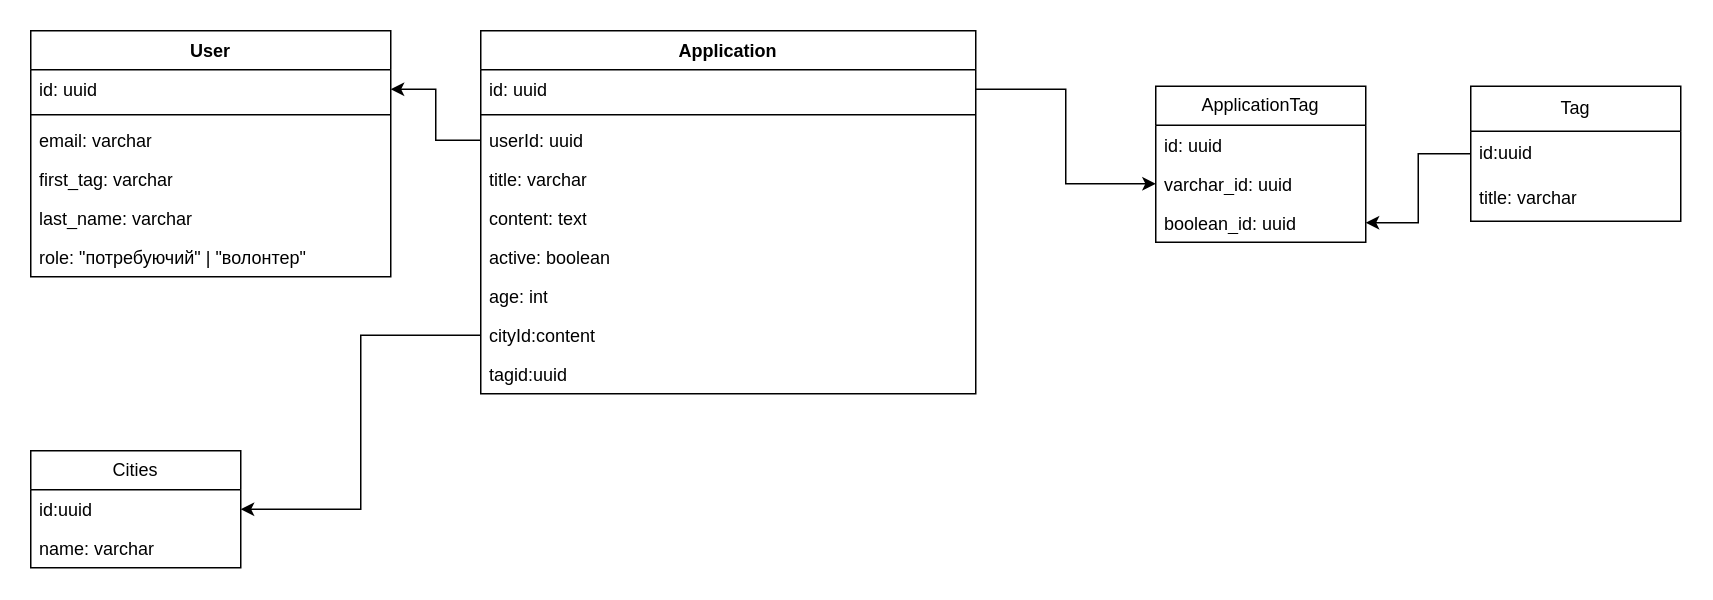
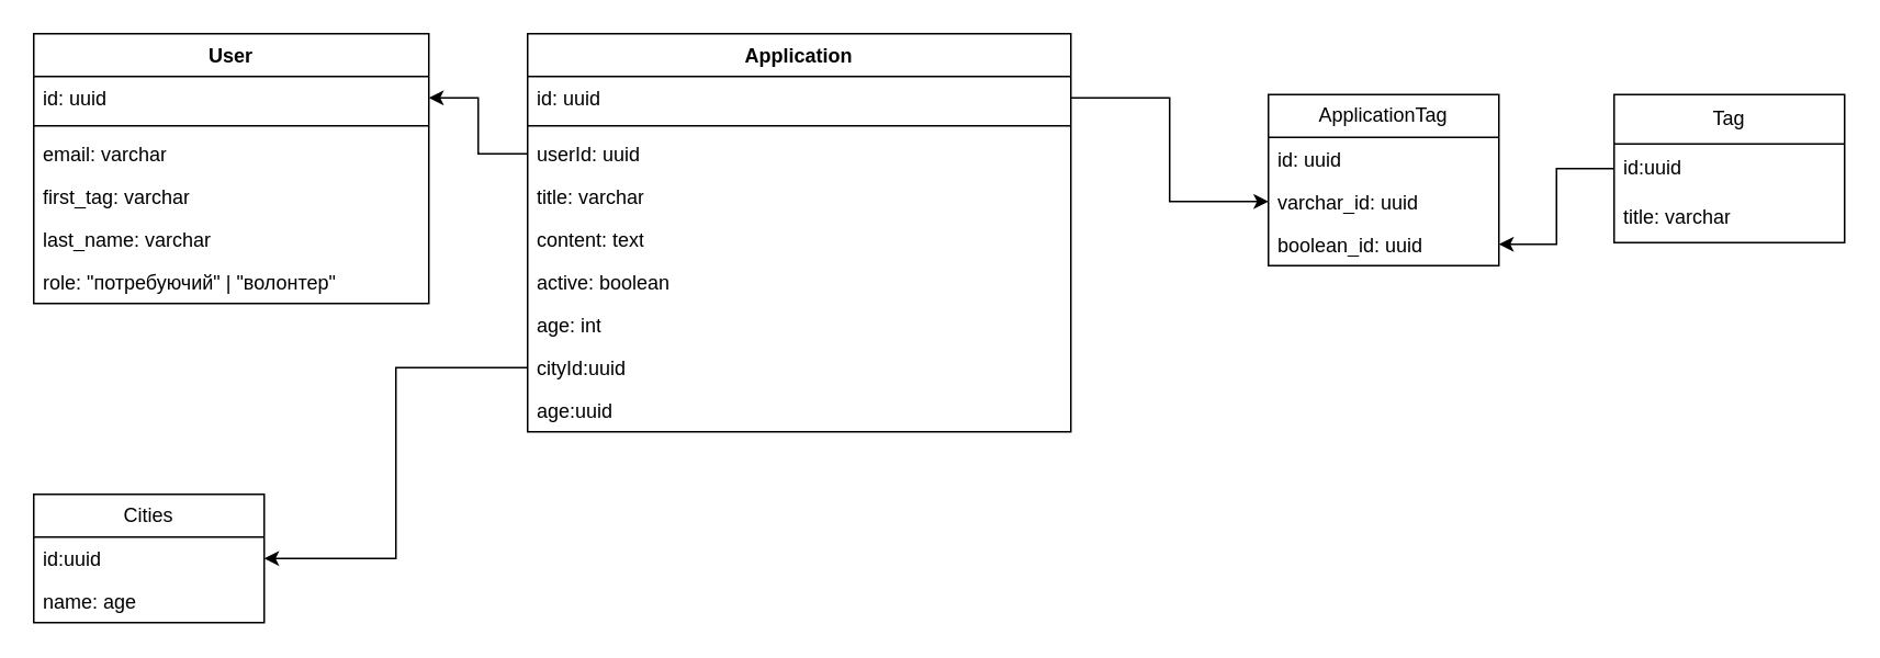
  <mxCell id="0" />
  <mxCell id="1" parent="0" />
  <mxCell id="2" value="User" style="swimlane;fontStyle=1;align=center;verticalAlign=top;childLayout=stackLayout;horizontal=1;startSize=26;horizontalStack=0;resizeParent=1;resizeParentMax=0;resizeLast=0;collapsible=1;marginBottom=0;whiteSpace=wrap;html=1;" parent="1" vertex="1"><mxGeometry x="20" y="20" width="240" height="164" as="geometry" /></mxCell>
  <mxCell id="3" value="id: uuid" style="text;strokeColor=none;fillColor=none;align=left;verticalAlign=top;spacingLeft=4;spacingRight=4;overflow=hidden;rotatable=0;points=[[0,0.5],[1,0.5]];portConstraint=eastwest;whiteSpace=wrap;html=1;" parent="2" vertex="1"><mxGeometry y="26" width="240" height="26" as="geometry" /></mxCell>
  <mxCell id="4" value="" style="line;strokeWidth=1;fillColor=none;align=left;verticalAlign=middle;spacingTop=-1;spacingLeft=3;spacingRight=3;rotatable=0;labelPosition=right;points=[];portConstraint=eastwest;strokeColor=inherit;" parent="2" vertex="1"><mxGeometry y="52" width="240" height="8" as="geometry" /></mxCell>
  <mxCell id="5" value="email: varchar" style="text;strokeColor=none;fillColor=none;align=left;verticalAlign=top;spacingLeft=4;spacingRight=4;overflow=hidden;rotatable=0;points=[[0,0.5],[1,0.5]];portConstraint=eastwest;whiteSpace=wrap;html=1;" parent="2" vertex="1"><mxGeometry y="60" width="240" height="26" as="geometry" /></mxCell>
  <mxCell id="6" value="first_tag: varchar" style="text;strokeColor=none;fillColor=none;align=left;verticalAlign=top;spacingLeft=4;spacingRight=4;overflow=hidden;rotatable=0;points=[[0,0.5],[1,0.5]];portConstraint=eastwest;whiteSpace=wrap;html=1;" parent="2" vertex="1"><mxGeometry y="86" width="240" height="26" as="geometry" /></mxCell>
  <mxCell id="7" value="last_name: varchar" style="text;strokeColor=none;fillColor=none;align=left;verticalAlign=top;spacingLeft=4;spacingRight=4;overflow=hidden;rotatable=0;points=[[0,0.5],[1,0.5]];portConstraint=eastwest;whiteSpace=wrap;html=1;" parent="2" vertex="1"><mxGeometry y="112" width="240" height="26" as="geometry" /></mxCell>
  <mxCell id="8" value="role: &quot;потребуючий&quot; | &quot;волонтер&quot;" style="text;strokeColor=none;fillColor=none;align=left;verticalAlign=top;spacingLeft=4;spacingRight=4;overflow=hidden;rotatable=0;points=[[0,0.5],[1,0.5]];portConstraint=eastwest;whiteSpace=wrap;html=1;" parent="2" vertex="1"><mxGeometry y="138" width="240" height="26" as="geometry" /></mxCell>
  <mxCell id="9" value="Application" style="swimlane;fontStyle=1;align=center;verticalAlign=top;childLayout=stackLayout;horizontal=1;startSize=26;horizontalStack=0;resizeParent=1;resizeParentMax=0;resizeLast=0;collapsible=1;marginBottom=0;whiteSpace=wrap;html=1;" parent="1" vertex="1"><mxGeometry x="320" y="20" width="330" height="242" as="geometry" /></mxCell>
  <mxCell id="10" value="id: uuid" style="text;strokeColor=none;fillColor=none;align=left;verticalAlign=top;spacingLeft=4;spacingRight=4;overflow=hidden;rotatable=0;points=[[0,0.5],[1,0.5]];portConstraint=eastwest;whiteSpace=wrap;html=1;" parent="9" vertex="1"><mxGeometry y="26" width="330" height="26" as="geometry" /></mxCell>
  <mxCell id="11" value="" style="line;strokeWidth=1;fillColor=none;align=left;verticalAlign=middle;spacingTop=-1;spacingLeft=3;spacingRight=3;rotatable=0;labelPosition=right;points=[];portConstraint=eastwest;strokeColor=inherit;" parent="9" vertex="1"><mxGeometry y="52" width="330" height="8" as="geometry" /></mxCell>
  <mxCell id="12" value="userId: uuid" style="text;strokeColor=none;fillColor=none;align=left;verticalAlign=top;spacingLeft=4;spacingRight=4;overflow=hidden;rotatable=0;points=[[0,0.5],[1,0.5]];portConstraint=eastwest;whiteSpace=wrap;html=1;" parent="9" vertex="1"><mxGeometry y="60" width="330" height="26" as="geometry" /></mxCell>
  <mxCell id="13" value="title: varchar" style="text;strokeColor=none;fillColor=none;align=left;verticalAlign=top;spacingLeft=4;spacingRight=4;overflow=hidden;rotatable=0;points=[[0,0.5],[1,0.5]];portConstraint=eastwest;whiteSpace=wrap;html=1;" parent="9" vertex="1"><mxGeometry y="86" width="330" height="26" as="geometry" /></mxCell>
  <mxCell id="14" value="content: text" style="text;strokeColor=none;fillColor=none;align=left;verticalAlign=top;spacingLeft=4;spacingRight=4;overflow=hidden;rotatable=0;points=[[0,0.5],[1,0.5]];portConstraint=eastwest;whiteSpace=wrap;html=1;" parent="9" vertex="1"><mxGeometry y="112" width="330" height="26" as="geometry" /></mxCell>
  <mxCell id="15" value="active: boolean" style="text;strokeColor=none;fillColor=none;align=left;verticalAlign=top;spacingLeft=4;spacingRight=4;overflow=hidden;rotatable=0;points=[[0,0.5],[1,0.5]];portConstraint=eastwest;whiteSpace=wrap;html=1;" parent="9" vertex="1"><mxGeometry y="138" width="330" height="26" as="geometry" /></mxCell>
  <mxCell id="16" value="age: int" style="text;strokeColor=none;fillColor=none;align=left;verticalAlign=top;spacingLeft=4;spacingRight=4;overflow=hidden;rotatable=0;points=[[0,0.5],[1,0.5]];portConstraint=eastwest;whiteSpace=wrap;html=1;" parent="9" vertex="1"><mxGeometry y="164" width="330" height="26" as="geometry" /></mxCell>
- <mxCell id="17" value="cityId:content" style="text;strokeColor=none;fillColor=none;align=left;verticalAlign=top;spacingLeft=4;spacingRight=4;overflow=hidden;rotatable=0;points=[[0,0.5],[1,0.5]];portConstraint=eastwest;whiteSpace=wrap;html=1;" parent="9" vertex="1"><mxGeometry y="190" width="330" height="26" as="geometry" /></mxCell>
- <mxCell id="18" value="tagid:uuid" style="text;strokeColor=none;fillColor=none;align=left;verticalAlign=top;spacingLeft=4;spacingRight=4;overflow=hidden;rotatable=0;points=[[0,0.5],[1,0.5]];portConstraint=eastwest;whiteSpace=wrap;html=1;" parent="9" vertex="1"><mxGeometry y="216" width="330" height="26" as="geometry" /></mxCell>
+ <mxCell id="17" value="cityId:uuid" style="text;strokeColor=none;fillColor=none;align=left;verticalAlign=top;spacingLeft=4;spacingRight=4;overflow=hidden;rotatable=0;points=[[0,0.5],[1,0.5]];portConstraint=eastwest;whiteSpace=wrap;html=1;" parent="9" vertex="1"><mxGeometry y="190" width="330" height="26" as="geometry" /></mxCell>
+ <mxCell id="18" value="age:uuid" style="text;strokeColor=none;fillColor=none;align=left;verticalAlign=top;spacingLeft=4;spacingRight=4;overflow=hidden;rotatable=0;points=[[0,0.5],[1,0.5]];portConstraint=eastwest;whiteSpace=wrap;html=1;" parent="9" vertex="1"><mxGeometry y="216" width="330" height="26" as="geometry" /></mxCell>
  <mxCell id="19" style="edgeStyle=orthogonalEdgeStyle;rounded=0;orthogonalLoop=1;jettySize=auto;html=1;exitX=0;exitY=0.5;exitDx=0;exitDy=0;entryX=1;entryY=0.5;entryDx=0;entryDy=0;" parent="1" source="12" target="3" edge="1"><mxGeometry relative="1" as="geometry" /></mxCell>
  <mxCell id="20" value="Cities" style="swimlane;fontStyle=0;childLayout=stackLayout;horizontal=1;startSize=26;fillColor=none;horizontalStack=0;resizeParent=1;resizeParentMax=0;resizeLast=0;collapsible=1;marginBottom=0;whiteSpace=wrap;html=1;" parent="1" vertex="1"><mxGeometry x="20" y="300" width="140" height="78" as="geometry" /></mxCell>
  <mxCell id="21" value="id:uuid" style="text;strokeColor=none;fillColor=none;align=left;verticalAlign=top;spacingLeft=4;spacingRight=4;overflow=hidden;rotatable=0;points=[[0,0.5],[1,0.5]];portConstraint=eastwest;whiteSpace=wrap;html=1;" parent="20" vertex="1"><mxGeometry y="26" width="140" height="26" as="geometry" /></mxCell>
- <mxCell id="22" value="name: varchar" style="text;strokeColor=none;fillColor=none;align=left;verticalAlign=top;spacingLeft=4;spacingRight=4;overflow=hidden;rotatable=0;points=[[0,0.5],[1,0.5]];portConstraint=eastwest;whiteSpace=wrap;html=1;" parent="20" vertex="1"><mxGeometry y="52" width="140" height="26" as="geometry" /></mxCell>
+ <mxCell id="22" value="name: age" style="text;strokeColor=none;fillColor=none;align=left;verticalAlign=top;spacingLeft=4;spacingRight=4;overflow=hidden;rotatable=0;points=[[0,0.5],[1,0.5]];portConstraint=eastwest;whiteSpace=wrap;html=1;" parent="20" vertex="1"><mxGeometry y="52" width="140" height="26" as="geometry" /></mxCell>
  <mxCell id="23" style="edgeStyle=orthogonalEdgeStyle;rounded=0;orthogonalLoop=1;jettySize=auto;html=1;exitX=0;exitY=0.5;exitDx=0;exitDy=0;entryX=1;entryY=0.5;entryDx=0;entryDy=0;" parent="1" source="17" target="21" edge="1"><mxGeometry relative="1" as="geometry" /></mxCell>
  <mxCell id="24" value="Tag" style="swimlane;fontStyle=0;childLayout=stackLayout;horizontal=1;startSize=30;horizontalStack=0;resizeParent=1;resizeParentMax=0;resizeLast=0;collapsible=1;marginBottom=0;whiteSpace=wrap;html=1;" parent="1" vertex="1"><mxGeometry x="980" y="57" width="140" height="90" as="geometry" /></mxCell>
  <mxCell id="25" value="id:uuid" style="text;strokeColor=none;fillColor=none;align=left;verticalAlign=middle;spacingLeft=4;spacingRight=4;overflow=hidden;points=[[0,0.5],[1,0.5]];portConstraint=eastwest;rotatable=0;whiteSpace=wrap;html=1;" parent="24" vertex="1"><mxGeometry y="30" width="140" height="30" as="geometry" /></mxCell>
  <mxCell id="26" value="title: varchar" style="text;strokeColor=none;fillColor=none;align=left;verticalAlign=middle;spacingLeft=4;spacingRight=4;overflow=hidden;points=[[0,0.5],[1,0.5]];portConstraint=eastwest;rotatable=0;whiteSpace=wrap;html=1;" parent="24" vertex="1"><mxGeometry y="60" width="140" height="30" as="geometry" /></mxCell>
  <mxCell id="27" value="ApplicationTag" style="swimlane;fontStyle=0;childLayout=stackLayout;horizontal=1;startSize=26;fillColor=none;horizontalStack=0;resizeParent=1;resizeParentMax=0;resizeLast=0;collapsible=1;marginBottom=0;whiteSpace=wrap;html=1;" vertex="1" parent="1"><mxGeometry x="770" y="57" width="140" height="104" as="geometry" /></mxCell>
  <mxCell id="28" value="id: uuid" style="text;strokeColor=none;fillColor=none;align=left;verticalAlign=top;spacingLeft=4;spacingRight=4;overflow=hidden;rotatable=0;points=[[0,0.5],[1,0.5]];portConstraint=eastwest;whiteSpace=wrap;html=1;" vertex="1" parent="27"><mxGeometry y="26" width="140" height="26" as="geometry" /></mxCell>
  <mxCell id="29" value="varchar_id: uuid" style="text;strokeColor=none;fillColor=none;align=left;verticalAlign=top;spacingLeft=4;spacingRight=4;overflow=hidden;rotatable=0;points=[[0,0.5],[1,0.5]];portConstraint=eastwest;whiteSpace=wrap;html=1;" vertex="1" parent="27"><mxGeometry y="52" width="140" height="26" as="geometry" /></mxCell>
  <mxCell id="30" value="boolean_id: uuid" style="text;strokeColor=none;fillColor=none;align=left;verticalAlign=top;spacingLeft=4;spacingRight=4;overflow=hidden;rotatable=0;points=[[0,0.5],[1,0.5]];portConstraint=eastwest;whiteSpace=wrap;html=1;" vertex="1" parent="27"><mxGeometry y="78" width="140" height="26" as="geometry" /></mxCell>
  <mxCell id="31" style="edgeStyle=orthogonalEdgeStyle;rounded=0;orthogonalLoop=1;jettySize=auto;html=1;exitX=1;exitY=0.5;exitDx=0;exitDy=0;entryX=0;entryY=0.5;entryDx=0;entryDy=0;" edge="1" parent="1" source="10" target="29"><mxGeometry relative="1" as="geometry" /></mxCell>
  <mxCell id="32" style="edgeStyle=orthogonalEdgeStyle;rounded=0;orthogonalLoop=1;jettySize=auto;html=1;exitX=0;exitY=0.5;exitDx=0;exitDy=0;entryX=1;entryY=0.5;entryDx=0;entryDy=0;" edge="1" parent="1" source="25" target="30"><mxGeometry relative="1" as="geometry" /></mxCell>
